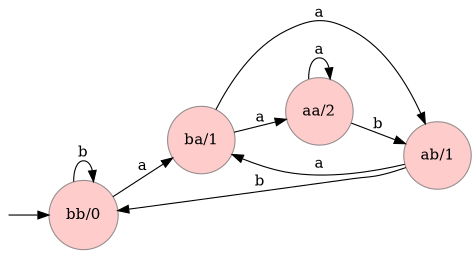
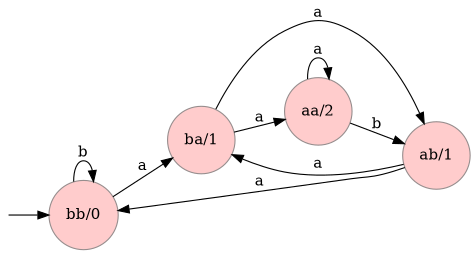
  digraph {
    rankdir=LR
    node [shape=circle style=filled color="#968D8D" fillcolor="#FFCCCC" fontcolor=black]
    startRes [shape=point style=invis color="" fillcolor="" fontcolor=""]
    n2 [label=<bb/0>]
    n3 [label=<ba/1>]
    n4 [label=<ab/1>]
    n5 [label=<aa/2>]
    startRes -> n2
    n2 -> n2 [label=b]
    n2 -> n3 [label=a]
    n3 -> n4 [label=a]
    n3 -> n5 [label=a]
-   n4 -> n2 [label=b]
+   n4 -> n2 [label=a]
    n4 -> n3 [label=a]
    n5 -> n4 [label=b]
    n5 -> n5 [label=a]
  }
